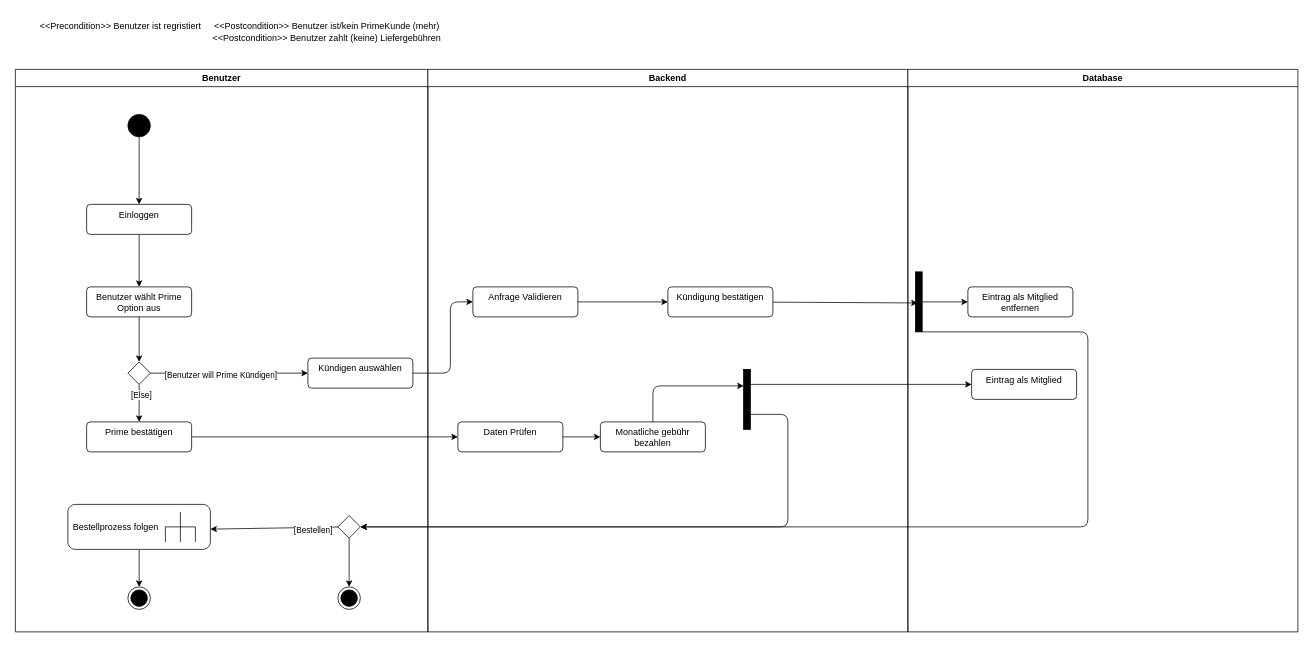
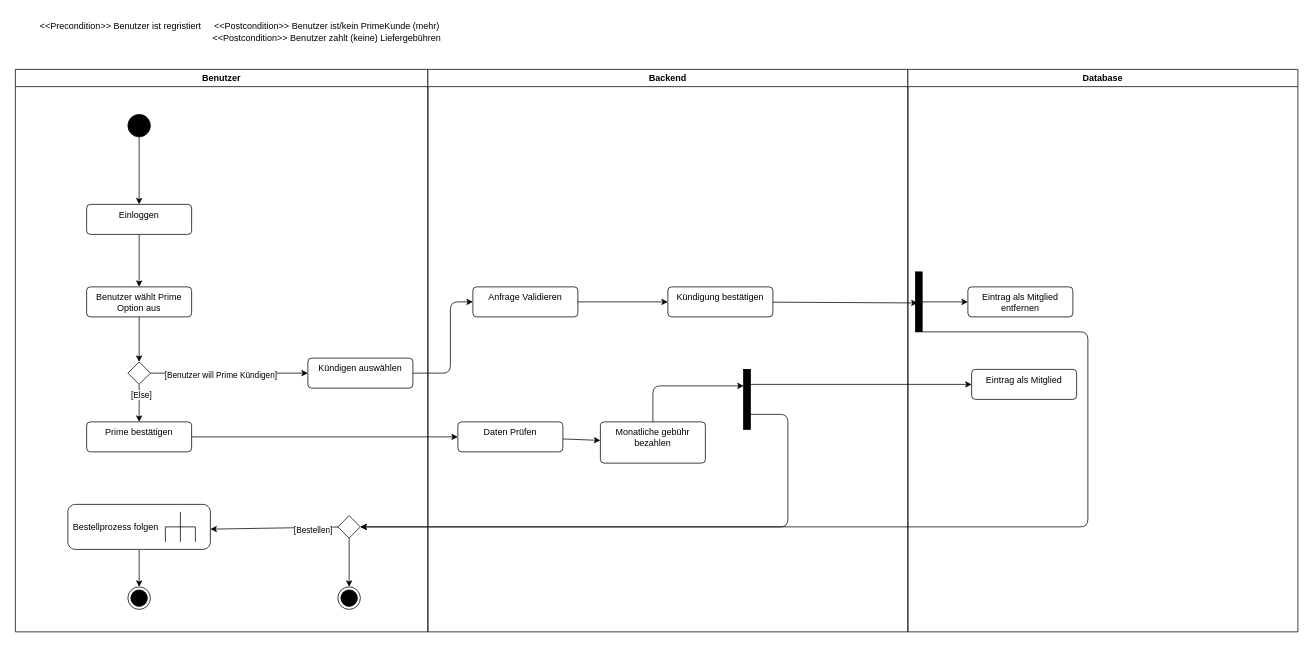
  <mxCell id="0" />
  <mxCell id="1" parent="0" />
  <mxCell id="2" value="Benutzer" style="swimlane;whiteSpace=wrap;html=1;" vertex="1" parent="1"><mxGeometry x="20" y="92" width="550" height="750" as="geometry" /></mxCell>
  <mxCell id="3" style="edgeStyle=none;html=1;entryX=0.5;entryY=0;entryDx=0;entryDy=0;" edge="1" parent="2" source="4" target="6"><mxGeometry relative="1" as="geometry" /></mxCell>
  <mxCell id="4" value="" style="ellipse;fillColor=strokeColor;html=1;" vertex="1" parent="2"><mxGeometry x="150" y="60" width="30" height="30" as="geometry" /></mxCell>
  <mxCell id="5" style="edgeStyle=none;html=1;entryX=0.5;entryY=0;entryDx=0;entryDy=0;" edge="1" parent="2" source="6" target="9"><mxGeometry relative="1" as="geometry" /></mxCell>
  <mxCell id="6" value="Einloggen" style="html=1;align=center;verticalAlign=top;rounded=1;absoluteArcSize=1;arcSize=10;dashed=0;whiteSpace=wrap;" vertex="1" parent="2"><mxGeometry x="95" y="180" width="140" height="40" as="geometry" /></mxCell>
  <mxCell id="7" style="edgeStyle=none;html=1;entryX=0.5;entryY=0;entryDx=0;entryDy=0;" edge="1" parent="2" source="14" target="10"><mxGeometry relative="1" as="geometry" /></mxCell>
  <mxCell id="8" value="[Else]" style="edgeLabel;html=1;align=center;verticalAlign=middle;resizable=0;points=[];" vertex="1" connectable="0" parent="7"><mxGeometry x="-0.48" y="2" relative="1" as="geometry"><mxPoint as="offset" /></mxGeometry></mxCell>
  <mxCell id="9" value="Benutzer wählt Prime Option aus" style="html=1;align=center;verticalAlign=top;rounded=1;absoluteArcSize=1;arcSize=10;dashed=0;whiteSpace=wrap;" vertex="1" parent="2"><mxGeometry x="95" y="290" width="140" height="40" as="geometry" /></mxCell>
  <mxCell id="10" value="Prime bestätigen" style="html=1;align=center;verticalAlign=top;rounded=1;absoluteArcSize=1;arcSize=10;dashed=0;whiteSpace=wrap;" vertex="1" parent="2"><mxGeometry x="95" y="470" width="140" height="40" as="geometry" /></mxCell>
  <mxCell id="11" style="edgeStyle=none;html=1;entryX=0.5;entryY=0;entryDx=0;entryDy=0;" edge="1" parent="2" source="12" target="13"><mxGeometry relative="1" as="geometry" /></mxCell>
  <mxCell id="12" value="&lt;span style=&quot;color: rgb(0, 0, 0); text-align: center;&quot;&gt;Bestellprozess folgen&lt;/span&gt;" style="shape=mxgraph.uml25.behaviorAction;html=1;rounded=1;absoluteArcSize=1;arcSize=10;align=left;spacingLeft=5;whiteSpace=wrap;" vertex="1" parent="2"><mxGeometry x="70" y="580" width="190" height="60" as="geometry" /></mxCell>
  <mxCell id="13" value="" style="ellipse;html=1;shape=endState;fillColor=strokeColor;" vertex="1" parent="2"><mxGeometry x="150" y="690" width="30" height="30" as="geometry" /></mxCell>
  <mxCell id="14" value="" style="rhombus;" vertex="1" parent="2"><mxGeometry x="150" y="390" width="30" height="30" as="geometry" /></mxCell>
  <mxCell id="15" value="" style="edgeStyle=none;html=1;entryX=0.5;entryY=0;entryDx=0;entryDy=0;" edge="1" parent="2" source="9" target="14"><mxGeometry relative="1" as="geometry"><mxPoint x="245" y="400" as="sourcePoint" /><mxPoint x="245" y="540" as="targetPoint" /></mxGeometry></mxCell>
  <mxCell id="16" value="Kündigen auswählen" style="html=1;align=center;verticalAlign=top;rounded=1;absoluteArcSize=1;arcSize=10;dashed=0;whiteSpace=wrap;" vertex="1" parent="2"><mxGeometry x="390" y="385" width="140" height="40" as="geometry" /></mxCell>
  <mxCell id="17" style="edgeStyle=none;html=1;entryX=0;entryY=0.5;entryDx=0;entryDy=0;" edge="1" parent="2" source="14" target="16"><mxGeometry relative="1" as="geometry" /></mxCell>
  <mxCell id="18" value="[Benutzer will Prime Kündigen]" style="edgeLabel;html=1;align=center;verticalAlign=middle;resizable=0;points=[];" vertex="1" connectable="0" parent="17"><mxGeometry x="-0.118" y="-2" relative="1" as="geometry"><mxPoint as="offset" /></mxGeometry></mxCell>
  <mxCell id="19" style="edgeStyle=none;html=1;entryX=0.5;entryY=0;entryDx=0;entryDy=0;" edge="1" parent="2" source="20" target="23"><mxGeometry relative="1" as="geometry" /></mxCell>
  <mxCell id="20" value="" style="rhombus;" vertex="1" parent="2"><mxGeometry x="430" y="595" width="30" height="30" as="geometry" /></mxCell>
  <mxCell id="21" style="edgeStyle=none;html=1;entryX=1;entryY=0.55;entryDx=0;entryDy=0;entryPerimeter=0;" edge="1" parent="2" source="20" target="12"><mxGeometry relative="1" as="geometry" /></mxCell>
  <mxCell id="22" value="[Bestellen]" style="edgeLabel;html=1;align=center;verticalAlign=middle;resizable=0;points=[];" vertex="1" connectable="0" parent="21"><mxGeometry x="-0.599" y="4" relative="1" as="geometry"><mxPoint as="offset" /></mxGeometry></mxCell>
  <mxCell id="23" value="" style="ellipse;html=1;shape=endState;fillColor=strokeColor;" vertex="1" parent="2"><mxGeometry x="430" y="690" width="30" height="30" as="geometry" /></mxCell>
  <mxCell id="24" style="edgeStyle=none;html=1;entryX=0;entryY=0.5;entryDx=0;entryDy=0;" edge="1" parent="1" source="10" target="30"><mxGeometry relative="1" as="geometry"><mxPoint x="410" y="582" as="targetPoint" /></mxGeometry></mxCell>
  <mxCell id="25" value="Backend" style="swimlane;whiteSpace=wrap;html=1;" vertex="1" parent="1"><mxGeometry x="570" y="92" width="640" height="750" as="geometry" /></mxCell>
- <mxCell id="26" value="Monatliche gebühr bezahlen" style="html=1;align=center;verticalAlign=top;rounded=1;absoluteArcSize=1;arcSize=10;dashed=0;whiteSpace=wrap;" vertex="1" parent="25"><mxGeometry x="230" y="470" width="140" height="40" as="geometry" /></mxCell>
+ <mxCell id="26" value="Monatliche gebühr bezahlen" style="html=1;align=center;verticalAlign=top;rounded=1;absoluteArcSize=1;arcSize=10;dashed=0;whiteSpace=wrap;" vertex="1" parent="25"><mxGeometry x="230" y="470" width="140" height="55" as="geometry" /></mxCell>
  <mxCell id="27" style="edgeStyle=none;html=1;entryX=0;entryY=0.5;entryDx=0;entryDy=0;" edge="1" parent="25" target="41"><mxGeometry relative="1" as="geometry"><mxPoint x="425.91" y="420" as="sourcePoint" /><mxPoint x="605" y="420" as="targetPoint" /></mxGeometry></mxCell>
  <mxCell id="28" value="" style="html=1;points=[];perimeter=orthogonalPerimeter;fillColor=strokeColor;" vertex="1" parent="25"><mxGeometry x="420.91" y="400" width="9.09" height="80" as="geometry" /></mxCell>
  <mxCell id="29" style="edgeStyle=none;html=1;" edge="1" parent="25" source="30" target="26"><mxGeometry relative="1" as="geometry" /></mxCell>
  <mxCell id="30" value="Daten Prüfen" style="html=1;align=center;verticalAlign=top;rounded=1;absoluteArcSize=1;arcSize=10;dashed=0;whiteSpace=wrap;" vertex="1" parent="25"><mxGeometry x="40" y="470" width="140" height="40" as="geometry" /></mxCell>
  <mxCell id="31" style="edgeStyle=none;html=1;entryX=0.018;entryY=0.275;entryDx=0;entryDy=0;entryPerimeter=0;" edge="1" parent="25" source="26" target="28"><mxGeometry relative="1" as="geometry"><Array as="points"><mxPoint x="300" y="422" /></Array></mxGeometry></mxCell>
  <mxCell id="32" value="Kündigung bestätigen" style="html=1;align=center;verticalAlign=top;rounded=1;absoluteArcSize=1;arcSize=10;dashed=0;whiteSpace=wrap;" vertex="1" parent="25"><mxGeometry x="320" y="290" width="140" height="40" as="geometry" /></mxCell>
  <mxCell id="33" style="edgeStyle=none;html=1;" edge="1" parent="25" source="34" target="32"><mxGeometry relative="1" as="geometry" /></mxCell>
  <mxCell id="34" value="Anfrage Validieren" style="html=1;align=center;verticalAlign=top;rounded=1;absoluteArcSize=1;arcSize=10;dashed=0;whiteSpace=wrap;" vertex="1" parent="25"><mxGeometry x="60" y="290" width="140" height="40" as="geometry" /></mxCell>
  <mxCell id="35" style="edgeStyle=none;html=1;entryX=0;entryY=0.5;entryDx=0;entryDy=0;" edge="1" parent="1" source="16" target="34"><mxGeometry relative="1" as="geometry"><Array as="points"><mxPoint x="600" y="497" /><mxPoint x="600" y="402" /></Array></mxGeometry></mxCell>
  <mxCell id="36" style="edgeStyle=none;html=1;entryX=1;entryY=0.5;entryDx=0;entryDy=0;" edge="1" parent="1" source="28" target="20"><mxGeometry relative="1" as="geometry"><mxPoint x="480" y="678" as="targetPoint" /><Array as="points"><mxPoint x="1050" y="552" /><mxPoint x="1050" y="702" /></Array></mxGeometry></mxCell>
  <mxCell id="37" style="edgeStyle=none;html=1;entryX=1;entryY=0.5;entryDx=0;entryDy=0;" edge="1" parent="1" source="44" target="20"><mxGeometry relative="1" as="geometry"><Array as="points"><mxPoint x="1450" y="442" /><mxPoint x="1450" y="702" /></Array></mxGeometry></mxCell>
  <mxCell id="38" value="&amp;lt;&amp;lt;Precondition&amp;gt;&amp;gt; Benutzer ist regristiert" style="text;html=1;align=center;verticalAlign=middle;resizable=0;points=[];autosize=1;strokeColor=none;fillColor=none;" vertex="1" parent="1"><mxGeometry x="40" y="20" width="240" height="30" as="geometry" /></mxCell>
  <mxCell id="39" value="&amp;lt;&amp;lt;Postcondition&amp;gt;&amp;gt; Benutzer ist/kein PrimeKunde (mehr)&lt;div&gt;&amp;lt;&amp;lt;Postcondition&amp;gt;&amp;gt; Benutzer zahlt (keine) Liefergebühren&lt;/div&gt;" style="text;html=1;align=center;verticalAlign=middle;resizable=0;points=[];autosize=1;strokeColor=none;fillColor=none;" vertex="1" parent="1"><mxGeometry x="270" width="330" height="40" as="geometry" y="22" /></mxCell>
  <mxCell id="40" value="Database" style="swimlane;whiteSpace=wrap;html=1;" vertex="1" parent="1"><mxGeometry x="1210" y="92" width="520" height="750" as="geometry" /></mxCell>
  <mxCell id="41" value="Eintrag als Mitglied" style="html=1;align=center;verticalAlign=top;rounded=1;absoluteArcSize=1;arcSize=10;dashed=0;whiteSpace=wrap;" vertex="1" parent="40"><mxGeometry x="85" y="400" width="140" height="40" as="geometry" /></mxCell>
  <mxCell id="42" value="Eintrag als Mitglied entfernen" style="html=1;align=center;verticalAlign=top;rounded=1;absoluteArcSize=1;arcSize=10;dashed=0;whiteSpace=wrap;" vertex="1" parent="40"><mxGeometry x="80" y="290" width="140" height="40" as="geometry" /></mxCell>
  <mxCell id="43" style="edgeStyle=none;html=1;entryX=0;entryY=0.5;entryDx=0;entryDy=0;" edge="1" parent="40" source="44" target="42"><mxGeometry relative="1" as="geometry" /></mxCell>
  <mxCell id="44" value="" style="html=1;points=[];perimeter=orthogonalPerimeter;fillColor=strokeColor;" vertex="1" parent="40"><mxGeometry x="10" y="270" width="9.09" height="80" as="geometry" /></mxCell>
  <mxCell id="45" style="edgeStyle=none;html=1;entryX=0.33;entryY=0.518;entryDx=0;entryDy=0;entryPerimeter=0;" edge="1" parent="1" source="32" target="44"><mxGeometry relative="1" as="geometry" /></mxCell>
